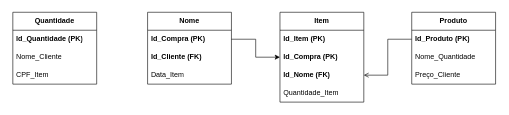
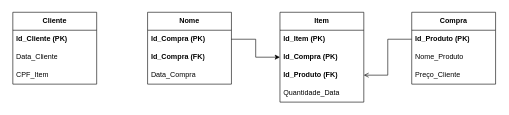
  <mxCell id="0" />
  <mxCell id="1" parent="0" />
- <mxCell id="2" value="&lt;b&gt;Quantidade&lt;/b&gt;" style="swimlane;fontStyle=0;childLayout=stackLayout;horizontal=1;startSize=30;horizontalStack=0;resizeParent=1;resizeParentMax=0;resizeLast=0;collapsible=1;marginBottom=0;whiteSpace=wrap;html=1;" vertex="1" parent="1"><mxGeometry x="20" y="20" width="140" height="120" as="geometry" /></mxCell>
- <mxCell id="3" value="&lt;b&gt;Id_Quantidade (PK)&lt;/b&gt;" style="text;strokeColor=none;fillColor=none;align=left;verticalAlign=middle;spacingLeft=4;spacingRight=4;overflow=hidden;points=[[0,0.5],[1,0.5]];portConstraint=eastwest;rotatable=0;whiteSpace=wrap;html=1;" vertex="1" parent="2"><mxGeometry y="30" width="140" height="30" as="geometry" /></mxCell>
- <mxCell id="4" value="Nome_Cliente" style="text;strokeColor=none;fillColor=none;align=left;verticalAlign=middle;spacingLeft=4;spacingRight=4;overflow=hidden;points=[[0,0.5],[1,0.5]];portConstraint=eastwest;rotatable=0;whiteSpace=wrap;html=1;" vertex="1" parent="2"><mxGeometry y="60" width="140" height="30" as="geometry" /></mxCell>
+ <mxCell id="2" value="&lt;b&gt;Cliente&lt;/b&gt;" style="swimlane;fontStyle=0;childLayout=stackLayout;horizontal=1;startSize=30;horizontalStack=0;resizeParent=1;resizeParentMax=0;resizeLast=0;collapsible=1;marginBottom=0;whiteSpace=wrap;html=1;" vertex="1" parent="1"><mxGeometry x="20" y="20" width="140" height="120" as="geometry" /></mxCell>
+ <mxCell id="3" value="&lt;b&gt;Id_Cliente (PK)&lt;/b&gt;" style="text;strokeColor=none;fillColor=none;align=left;verticalAlign=middle;spacingLeft=4;spacingRight=4;overflow=hidden;points=[[0,0.5],[1,0.5]];portConstraint=eastwest;rotatable=0;whiteSpace=wrap;html=1;" vertex="1" parent="2"><mxGeometry y="30" width="140" height="30" as="geometry" /></mxCell>
+ <mxCell id="4" value="Data_Cliente" style="text;strokeColor=none;fillColor=none;align=left;verticalAlign=middle;spacingLeft=4;spacingRight=4;overflow=hidden;points=[[0,0.5],[1,0.5]];portConstraint=eastwest;rotatable=0;whiteSpace=wrap;html=1;" vertex="1" parent="2"><mxGeometry y="60" width="140" height="30" as="geometry" /></mxCell>
  <mxCell id="5" value="CPF_Item" style="text;strokeColor=none;fillColor=none;align=left;verticalAlign=middle;spacingLeft=4;spacingRight=4;overflow=hidden;points=[[0,0.5],[1,0.5]];portConstraint=eastwest;rotatable=0;whiteSpace=wrap;html=1;" vertex="1" parent="2"><mxGeometry y="90" width="140" height="30" as="geometry" /></mxCell>
  <mxCell id="6" value="&lt;b&gt;Nome&lt;/b&gt;" style="swimlane;fontStyle=0;childLayout=stackLayout;horizontal=1;startSize=30;horizontalStack=0;resizeParent=1;resizeParentMax=0;resizeLast=0;collapsible=1;marginBottom=0;whiteSpace=wrap;html=1;" vertex="1" parent="1"><mxGeometry x="245" y="20" width="140" height="120" as="geometry" /></mxCell>
  <mxCell id="7" value="&lt;b&gt;Id_Compra (PK)&lt;/b&gt;" style="text;strokeColor=none;fillColor=none;align=left;verticalAlign=middle;spacingLeft=4;spacingRight=4;overflow=hidden;points=[[0,0.5],[1,0.5]];portConstraint=eastwest;rotatable=0;whiteSpace=wrap;html=1;" vertex="1" parent="6"><mxGeometry y="30" width="140" height="30" as="geometry" /></mxCell>
- <mxCell id="8" value="&lt;b&gt;Id_Cliente (FK)&lt;/b&gt;" style="text;strokeColor=none;fillColor=none;align=left;verticalAlign=middle;spacingLeft=4;spacingRight=4;overflow=hidden;points=[[0,0.5],[1,0.5]];portConstraint=eastwest;rotatable=0;whiteSpace=wrap;html=1;" vertex="1" parent="6"><mxGeometry y="60" width="140" height="30" as="geometry" /></mxCell>
- <mxCell id="9" value="Data_Item" style="text;strokeColor=none;fillColor=none;align=left;verticalAlign=middle;spacingLeft=4;spacingRight=4;overflow=hidden;points=[[0,0.5],[1,0.5]];portConstraint=eastwest;rotatable=0;whiteSpace=wrap;html=1;" vertex="1" parent="6"><mxGeometry y="90" width="140" height="30" as="geometry" /></mxCell>
- <mxCell id="10" value="&lt;b&gt;Produto&lt;/b&gt;" style="swimlane;fontStyle=0;childLayout=stackLayout;horizontal=1;startSize=30;horizontalStack=0;resizeParent=1;resizeParentMax=0;resizeLast=0;collapsible=1;marginBottom=0;whiteSpace=wrap;html=1;" vertex="1" parent="1"><mxGeometry x="686" y="20" width="140" height="120" as="geometry" /></mxCell>
+ <mxCell id="8" value="&lt;b&gt;Id_Compra (FK)&lt;/b&gt;" style="text;strokeColor=none;fillColor=none;align=left;verticalAlign=middle;spacingLeft=4;spacingRight=4;overflow=hidden;points=[[0,0.5],[1,0.5]];portConstraint=eastwest;rotatable=0;whiteSpace=wrap;html=1;" vertex="1" parent="6"><mxGeometry y="60" width="140" height="30" as="geometry" /></mxCell>
+ <mxCell id="9" value="Data_Compra" style="text;strokeColor=none;fillColor=none;align=left;verticalAlign=middle;spacingLeft=4;spacingRight=4;overflow=hidden;points=[[0,0.5],[1,0.5]];portConstraint=eastwest;rotatable=0;whiteSpace=wrap;html=1;" vertex="1" parent="6"><mxGeometry y="90" width="140" height="30" as="geometry" /></mxCell>
+ <mxCell id="10" value="&lt;b&gt;Compra&lt;/b&gt;" style="swimlane;fontStyle=0;childLayout=stackLayout;horizontal=1;startSize=30;horizontalStack=0;resizeParent=1;resizeParentMax=0;resizeLast=0;collapsible=1;marginBottom=0;whiteSpace=wrap;html=1;" vertex="1" parent="1"><mxGeometry x="686" y="20" width="140" height="120" as="geometry" /></mxCell>
  <mxCell id="11" value="&lt;b&gt;Id_Produto (PK)&lt;/b&gt;" style="text;strokeColor=none;fillColor=none;align=left;verticalAlign=middle;spacingLeft=4;spacingRight=4;overflow=hidden;points=[[0,0.5],[1,0.5]];portConstraint=eastwest;rotatable=0;whiteSpace=wrap;html=1;" vertex="1" parent="10"><mxGeometry y="30" width="140" height="30" as="geometry" /></mxCell>
- <mxCell id="12" value="Nome_Quantidade" style="text;strokeColor=none;fillColor=none;align=left;verticalAlign=middle;spacingLeft=4;spacingRight=4;overflow=hidden;points=[[0,0.5],[1,0.5]];portConstraint=eastwest;rotatable=0;whiteSpace=wrap;html=1;" vertex="1" parent="10"><mxGeometry y="60" width="140" height="30" as="geometry" /></mxCell>
+ <mxCell id="12" value="Nome_Produto" style="text;strokeColor=none;fillColor=none;align=left;verticalAlign=middle;spacingLeft=4;spacingRight=4;overflow=hidden;points=[[0,0.5],[1,0.5]];portConstraint=eastwest;rotatable=0;whiteSpace=wrap;html=1;" vertex="1" parent="10"><mxGeometry y="60" width="140" height="30" as="geometry" /></mxCell>
  <mxCell id="13" value="Preço_Cliente" style="text;strokeColor=none;fillColor=none;align=left;verticalAlign=middle;spacingLeft=4;spacingRight=4;overflow=hidden;points=[[0,0.5],[1,0.5]];portConstraint=eastwest;rotatable=0;whiteSpace=wrap;html=1;" vertex="1" parent="10"><mxGeometry y="90" width="140" height="30" as="geometry" /></mxCell>
  <mxCell id="14" value="&lt;b&gt;Item&lt;/b&gt;" style="swimlane;fontStyle=0;childLayout=stackLayout;horizontal=1;startSize=30;horizontalStack=0;resizeParent=1;resizeParentMax=0;resizeLast=0;collapsible=1;marginBottom=0;whiteSpace=wrap;html=1;" vertex="1" parent="1"><mxGeometry x="466" y="20" width="140" height="150" as="geometry" /></mxCell>
  <mxCell id="15" value="&lt;b&gt;Id_Item (PK)&lt;/b&gt;" style="text;strokeColor=none;fillColor=none;align=left;verticalAlign=middle;spacingLeft=4;spacingRight=4;overflow=hidden;points=[[0,0.5],[1,0.5]];portConstraint=eastwest;rotatable=0;whiteSpace=wrap;html=1;" vertex="1" parent="14"><mxGeometry y="30" width="140" height="30" as="geometry" /></mxCell>
  <mxCell id="16" value="&lt;b&gt;Id_Compra (PK)&lt;/b&gt;" style="text;strokeColor=none;fillColor=none;align=left;verticalAlign=middle;spacingLeft=4;spacingRight=4;overflow=hidden;points=[[0,0.5],[1,0.5]];portConstraint=eastwest;rotatable=0;whiteSpace=wrap;html=1;" vertex="1" parent="14"><mxGeometry y="60" width="140" height="30" as="geometry" /></mxCell>
- <mxCell id="17" value="&lt;b&gt;Id_Nome (FK)&lt;/b&gt;" style="text;strokeColor=none;fillColor=none;align=left;verticalAlign=middle;spacingLeft=4;spacingRight=4;overflow=hidden;points=[[0,0.5],[1,0.5]];portConstraint=eastwest;rotatable=0;whiteSpace=wrap;html=1;" vertex="1" parent="14"><mxGeometry y="90" width="140" height="30" as="geometry" /></mxCell>
- <mxCell id="18" value="Quantidade_Item" style="text;strokeColor=none;fillColor=none;align=left;verticalAlign=middle;spacingLeft=4;spacingRight=4;overflow=hidden;points=[[0,0.5],[1,0.5]];portConstraint=eastwest;rotatable=0;whiteSpace=wrap;html=1;" vertex="1" parent="14"><mxGeometry y="120" width="140" height="30" as="geometry" /></mxCell>
+ <mxCell id="17" value="&lt;b&gt;Id_Produto (FK)&lt;/b&gt;" style="text;strokeColor=none;fillColor=none;align=left;verticalAlign=middle;spacingLeft=4;spacingRight=4;overflow=hidden;points=[[0,0.5],[1,0.5]];portConstraint=eastwest;rotatable=0;whiteSpace=wrap;html=1;" vertex="1" parent="14"><mxGeometry y="90" width="140" height="30" as="geometry" /></mxCell>
+ <mxCell id="18" value="Quantidade_Data" style="text;strokeColor=none;fillColor=none;align=left;verticalAlign=middle;spacingLeft=4;spacingRight=4;overflow=hidden;points=[[0,0.5],[1,0.5]];portConstraint=eastwest;rotatable=0;whiteSpace=wrap;html=1;" vertex="1" parent="14"><mxGeometry y="120" width="140" height="30" as="geometry" /></mxCell>
  <mxCell id="19" style="edgeStyle=orthogonalEdgeStyle;rounded=0;orthogonalLoop=1;jettySize=auto;html=1;exitX=0;exitY=0.5;exitDx=0;exitDy=0;endArrow=open;" edge="1" parent="1" source="11" target="17"><mxGeometry relative="1" as="geometry" /></mxCell>
  <mxCell id="20" style="edgeStyle=orthogonalEdgeStyle;rounded=0;orthogonalLoop=1;jettySize=auto;html=1;exitX=1;exitY=0.5;exitDx=0;exitDy=0;" edge="1" parent="1" source="7" target="16"><mxGeometry relative="1" as="geometry" /></mxCell>
